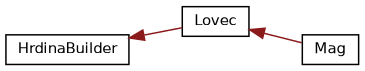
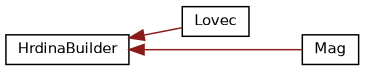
  digraph {
    rankdir=LR
    node [color=black fillcolor=white fontname=Helvetica fontsize=10 shape=record style=filled]
    edge [color=firebrick4 dir=back fontname=Helvetica fontsize=10 labelfontname=Helvetica labelfontsize=10 style=solid]
    n1 [height=0.2 label=HrdinaBuilder width=0.4]
    n2 [height=0.2 label=Lovec width=0.4]
    n3 [height=0.2 label=Mag width=0.4]
    n1 -> n2
-   n2 -> n3
+   n1 -> n3
  }
